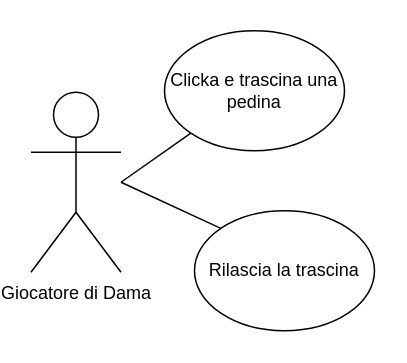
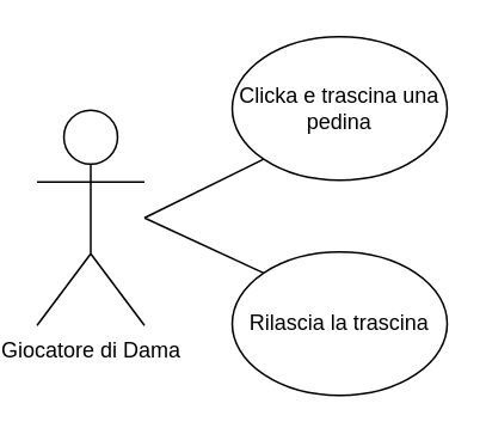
  <mxCell id="0" />
  <mxCell id="1" parent="0" />
  <mxCell id="2" value="Giocatore di Dama" style="shape=umlActor;verticalLabelPosition=bottom;verticalAlign=top;html=1;outlineConnect=0;" parent="1" vertex="1"><mxGeometry x="20" y="61" width="60" height="120" as="geometry" /></mxCell>
- <mxCell id="3" value="Clicka e trascina una pedina" style="ellipse;whiteSpace=wrap;html=1;" parent="1" vertex="1"><mxGeometry x="109" y="20" width="120" height="80" as="geometry" /></mxCell>
+ <mxCell id="3" value="Clicka e trascina una pedina" style="ellipse;whiteSpace=wrap;html=1;" parent="1" vertex="1"><mxGeometry x="129" y="20" width="120" height="80" as="geometry" /></mxCell>
  <mxCell id="4" value="Rilascia la trascina" style="ellipse;whiteSpace=wrap;html=1;" parent="1" vertex="1"><mxGeometry x="129" y="140" width="120" height="80" as="geometry" /></mxCell>
  <mxCell id="5" value="" style="endArrow=none;html=1;entryX=0;entryY=1;entryDx=0;entryDy=0;" parent="1" target="3" edge="1"><mxGeometry width="50" height="50" relative="1" as="geometry"><mxPoint x="80" y="121" as="sourcePoint" /><mxPoint x="150" y="37" as="targetPoint" /></mxGeometry></mxCell>
  <mxCell id="6" value="" style="endArrow=none;html=1;entryX=0;entryY=0;entryDx=0;entryDy=0;" parent="1" target="4" edge="1"><mxGeometry width="50" height="50" relative="1" as="geometry"><mxPoint x="80" y="121" as="sourcePoint" /><mxPoint x="150" y="147" as="targetPoint" /></mxGeometry></mxCell>
